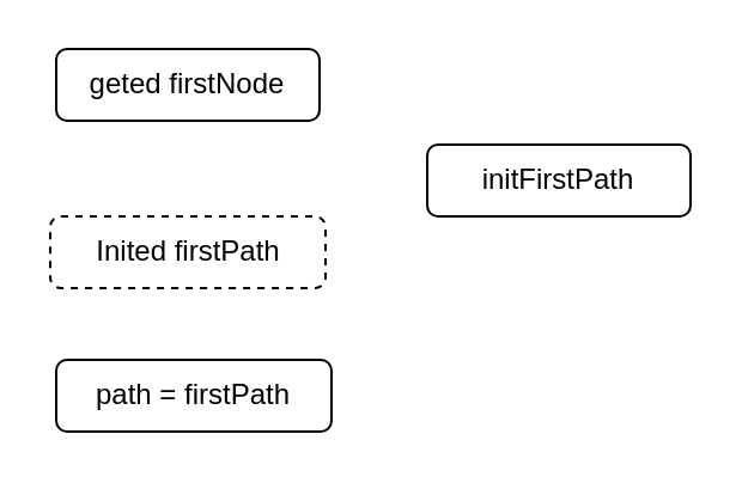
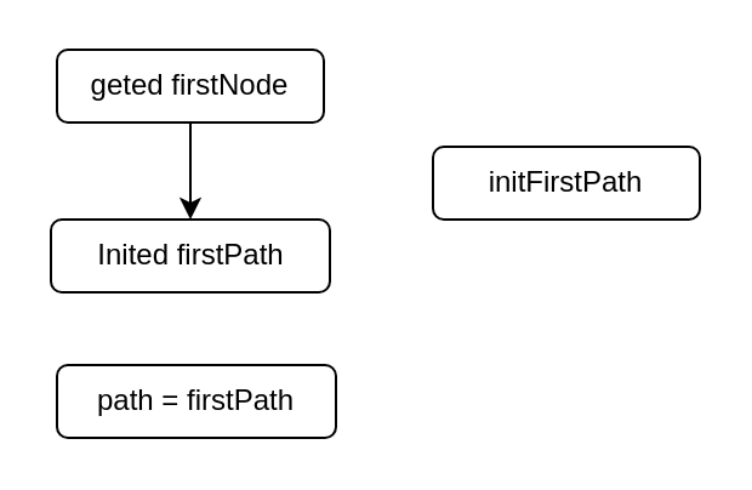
  <mxCell id="0" />
  <mxCell id="1" parent="0" />
+ <mxCell id="2" style="edgeStyle=none;html=1;entryX=0.5;entryY=0;entryDx=0;entryDy=0;" edge="1" parent="1" source="3" target="4"><mxGeometry relative="1" as="geometry" /></mxCell>
  <mxCell id="3" value="geted firstNode" style="rounded=1;whiteSpace=wrap;html=1;" vertex="1" parent="1"><mxGeometry x="23" y="20" width="110" height="30" as="geometry" /></mxCell>
- <mxCell id="4" value="Inited firstPath" style="rounded=1;whiteSpace=wrap;html=1;dashed=1;" vertex="1" parent="1"><mxGeometry x="20.5" y="90" width="115" height="30" as="geometry" /></mxCell>
+ <mxCell id="4" value="Inited firstPath" style="rounded=1;whiteSpace=wrap;html=1;" vertex="1" parent="1"><mxGeometry x="20.5" y="90" width="115" height="30" as="geometry" /></mxCell>
  <mxCell id="5" value="initFirstPath" style="rounded=1;whiteSpace=wrap;html=1;" vertex="1" parent="1"><mxGeometry x="178" y="60" width="110" height="30" as="geometry" /></mxCell>
  <mxCell id="6" value="path = firstPath" style="rounded=1;whiteSpace=wrap;html=1;" vertex="1" parent="1"><mxGeometry x="23" y="150" width="115" height="30" as="geometry" /></mxCell>
